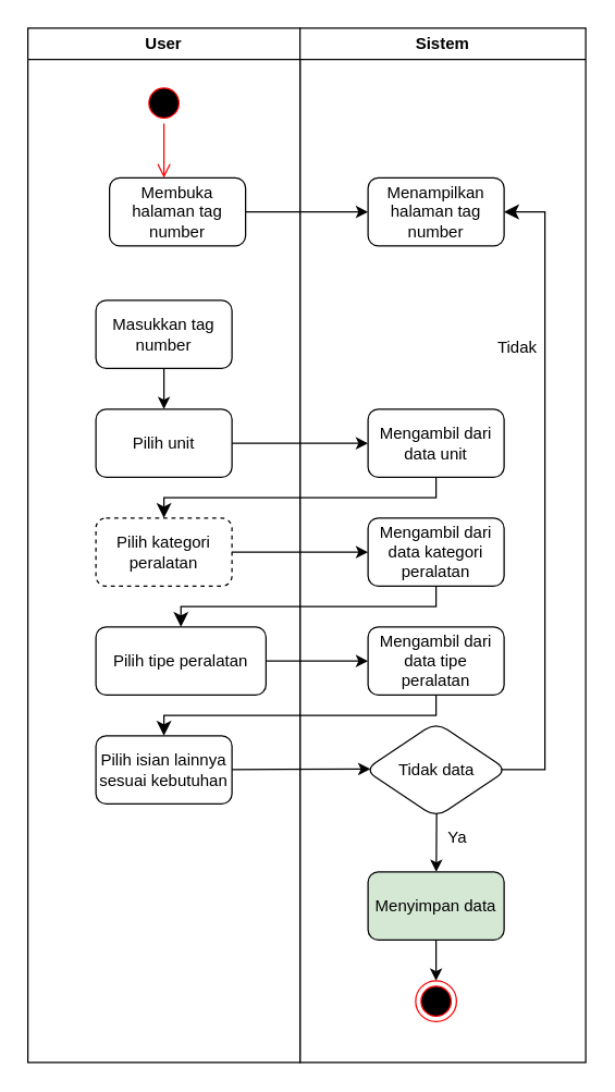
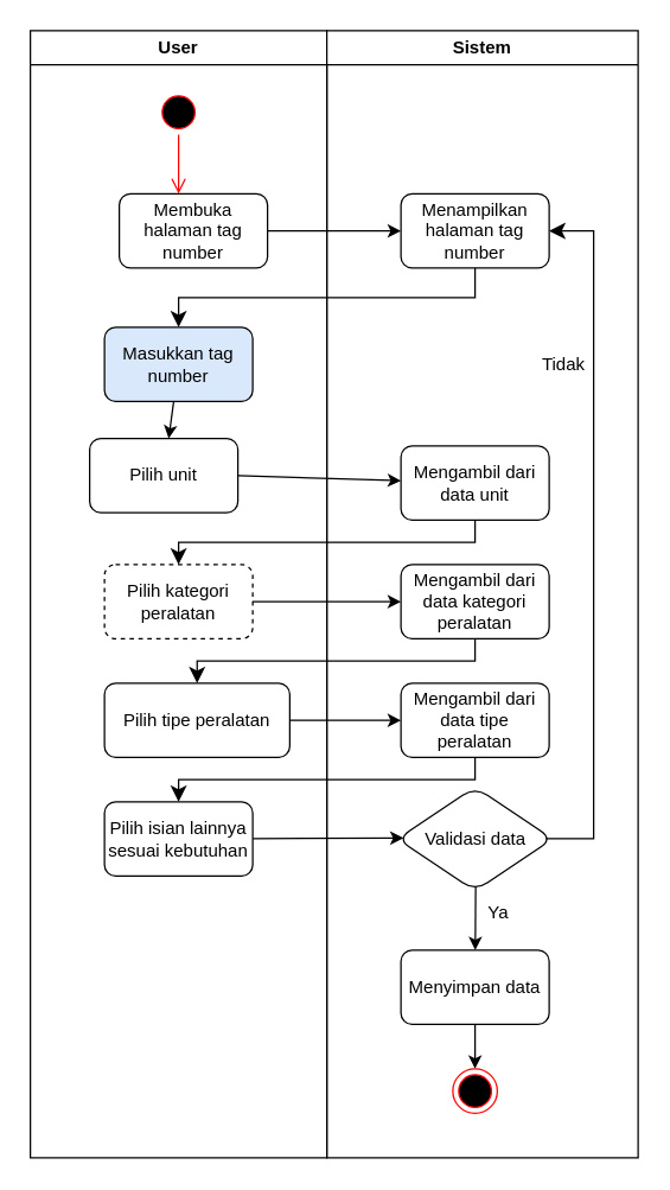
  <mxCell id="0" />
  <mxCell id="1" parent="0" />
  <mxCell id="2" value="User" style="swimlane;whiteSpace=wrap;html=1;" vertex="1" parent="1"><mxGeometry x="20" y="20" width="200" height="760" as="geometry" /></mxCell>
  <mxCell id="3" value="" style="ellipse;html=1;shape=startState;fillColor=#000000;strokeColor=#ff0000;" vertex="1" parent="2"><mxGeometry x="85" y="40" width="30" height="30" as="geometry" /></mxCell>
  <mxCell id="4" value="" style="edgeStyle=orthogonalEdgeStyle;html=1;verticalAlign=bottom;endArrow=open;endSize=8;strokeColor=#ff0000;" edge="1" parent="2" source="3"><mxGeometry relative="1" as="geometry"><mxPoint x="100" y="110" as="targetPoint" /></mxGeometry></mxCell>
  <mxCell id="5" value="Membuka halaman tag number" style="rounded=1;whiteSpace=wrap;html=1;" vertex="1" parent="2"><mxGeometry x="60" y="110" width="100" height="50" as="geometry" /></mxCell>
  <mxCell id="6" value="" style="edgeStyle=none;html=1;" edge="1" parent="2" source="7" target="8"><mxGeometry relative="1" as="geometry" /></mxCell>
- <mxCell id="7" value="Masukkan tag number" style="rounded=1;whiteSpace=wrap;html=1;" vertex="1" parent="2"><mxGeometry x="50" y="200" width="100" height="50" as="geometry" /></mxCell>
- <mxCell id="8" value="Pilih unit" style="rounded=1;whiteSpace=wrap;html=1;" vertex="1" parent="2"><mxGeometry x="50" y="280" width="100" height="50" as="geometry" /></mxCell>
+ <mxCell id="7" value="Masukkan tag number" style="rounded=1;whiteSpace=wrap;html=1;fillColor=#dae8fc;" vertex="1" parent="2"><mxGeometry x="50" y="200" width="100" height="50" as="geometry" /></mxCell>
+ <mxCell id="8" value="Pilih unit" style="rounded=1;whiteSpace=wrap;html=1;" vertex="1" parent="2"><mxGeometry x="40" y="275" width="100" height="50" as="geometry" /></mxCell>
  <mxCell id="9" value="Pilih kategori peralatan" style="rounded=1;whiteSpace=wrap;html=1;dashed=1;" vertex="1" parent="2"><mxGeometry x="50" y="360" width="100" height="50" as="geometry" /></mxCell>
  <mxCell id="10" value="Pilih tipe peralatan" style="rounded=1;whiteSpace=wrap;html=1;" vertex="1" parent="2"><mxGeometry x="50" y="440" width="125" height="50" as="geometry" /></mxCell>
  <mxCell id="11" value="Pilih isian lainnya sesuai kebutuhan" style="rounded=1;whiteSpace=wrap;html=1;" vertex="1" parent="2"><mxGeometry x="50" y="520" width="100" height="50" as="geometry" /></mxCell>
  <mxCell id="12" value="Sistem" style="swimlane;whiteSpace=wrap;html=1;" vertex="1" parent="1"><mxGeometry x="220" y="20" width="210" height="760" as="geometry" /></mxCell>
  <mxCell id="13" value="Menampilkan halaman tag number" style="rounded=1;whiteSpace=wrap;html=1;" vertex="1" parent="12"><mxGeometry x="50" y="110" width="100" height="50" as="geometry" /></mxCell>
  <mxCell id="14" value="Mengambil dari data unit" style="rounded=1;whiteSpace=wrap;html=1;" vertex="1" parent="12"><mxGeometry x="50" y="280" width="100" height="50" as="geometry" /></mxCell>
  <mxCell id="15" value="Mengambil dari data kategori peralatan" style="rounded=1;whiteSpace=wrap;html=1;" vertex="1" parent="12"><mxGeometry x="50" y="360" width="100" height="50" as="geometry" /></mxCell>
  <mxCell id="16" value="Mengambil dari data tipe peralatan" style="rounded=1;whiteSpace=wrap;html=1;" vertex="1" parent="12"><mxGeometry x="50" y="440" width="100" height="50" as="geometry" /></mxCell>
  <mxCell id="17" value="" style="edgeStyle=none;html=1;exitX=0.504;exitY=0.938;exitDx=0;exitDy=0;exitPerimeter=0;" edge="1" parent="12" source="18" target="22"><mxGeometry relative="1" as="geometry" /></mxCell>
- <mxCell id="18" value="Tidak data" style="rhombus;whiteSpace=wrap;html=1;rounded=1;" vertex="1" parent="12"><mxGeometry x="47.5" y="510" width="105" height="70" as="geometry" /></mxCell>
+ <mxCell id="18" value="Validasi data" style="rhombus;whiteSpace=wrap;html=1;rounded=1;" vertex="1" parent="12"><mxGeometry x="47.5" y="510" width="105" height="70" as="geometry" /></mxCell>
  <mxCell id="19" value="" style="edgeStyle=elbowEdgeStyle;elbow=vertical;endArrow=classic;html=1;curved=0;rounded=0;endSize=8;startSize=8;entryX=1;entryY=0.5;entryDx=0;entryDy=0;exitX=0.956;exitY=0.498;exitDx=0;exitDy=0;exitPerimeter=0;" edge="1" parent="12" source="18" target="13"><mxGeometry width="50" height="50" relative="1" as="geometry"><mxPoint x="-30" y="570" as="sourcePoint" /><mxPoint x="180" y="450" as="targetPoint" /><Array as="points"><mxPoint x="180" y="340" /></Array></mxGeometry></mxCell>
- <mxCell id="20" value="Tidak" style="text;html=1;align=center;verticalAlign=middle;whiteSpace=wrap;rounded=0;" vertex="1" parent="12"><mxGeometry x="130" y="220" width="60" height="30" as="geometry" /></mxCell>
+ <mxCell id="20" value="Tidak" style="text;html=1;align=center;verticalAlign=middle;whiteSpace=wrap;rounded=0;" vertex="1" parent="12"><mxGeometry x="130" y="210" width="60" height="30" as="geometry" /></mxCell>
  <mxCell id="21" value="" style="edgeStyle=none;html=1;" edge="1" parent="12" source="22" target="24"><mxGeometry relative="1" as="geometry" /></mxCell>
- <mxCell id="22" value="Menyimpan data" style="rounded=1;whiteSpace=wrap;html=1;fillColor=#d5e8d4;" vertex="1" parent="12"><mxGeometry x="50" y="620" width="100" height="50" as="geometry" /></mxCell>
+ <mxCell id="22" value="Menyimpan data" style="rounded=1;whiteSpace=wrap;html=1;" vertex="1" parent="12"><mxGeometry x="50" y="620" width="100" height="50" as="geometry" /></mxCell>
  <mxCell id="23" value="Ya" style="text;html=1;align=center;verticalAlign=middle;whiteSpace=wrap;rounded=0;" vertex="1" parent="12"><mxGeometry x="85.5" y="580" width="60" height="30" as="geometry" /></mxCell>
  <mxCell id="24" value="" style="ellipse;html=1;shape=endState;fillColor=#000000;strokeColor=#ff0000;" vertex="1" parent="12"><mxGeometry x="85" y="700" width="30" height="30" as="geometry" /></mxCell>
  <mxCell id="25" value="" style="endArrow=classic;html=1;exitX=1;exitY=0.5;exitDx=0;exitDy=0;entryX=0;entryY=0.5;entryDx=0;entryDy=0;" edge="1" parent="1" source="5" target="13"><mxGeometry width="50" height="50" relative="1" as="geometry"><mxPoint x="350" y="180" as="sourcePoint" /><mxPoint x="250" y="155" as="targetPoint" /></mxGeometry></mxCell>
+ <mxCell id="26" value="" style="edgeStyle=elbowEdgeStyle;elbow=vertical;endArrow=classic;html=1;curved=0;rounded=0;endSize=8;startSize=8;entryX=0.5;entryY=0;entryDx=0;entryDy=0;exitX=0.5;exitY=1;exitDx=0;exitDy=0;" edge="1" parent="1" source="13" target="7"><mxGeometry width="50" height="50" relative="1" as="geometry"><mxPoint x="200" y="220" as="sourcePoint" /><mxPoint x="250" y="170" as="targetPoint" /></mxGeometry></mxCell>
  <mxCell id="27" value="" style="edgeStyle=none;html=1;exitX=1;exitY=0.5;exitDx=0;exitDy=0;" edge="1" parent="1" source="8" target="14"><mxGeometry relative="1" as="geometry" /></mxCell>
  <mxCell id="28" value="" style="edgeStyle=none;html=1;" edge="1" parent="1" source="9" target="15"><mxGeometry relative="1" as="geometry" /></mxCell>
  <mxCell id="29" value="" style="edgeStyle=none;html=1;" edge="1" parent="1" source="10" target="16"><mxGeometry relative="1" as="geometry" /></mxCell>
  <mxCell id="30" value="" style="edgeStyle=none;html=1;entryX=0.04;entryY=0.491;entryDx=0;entryDy=0;entryPerimeter=0;" edge="1" parent="1" source="11" target="18"><mxGeometry relative="1" as="geometry" /></mxCell>
  <mxCell id="31" value="" style="edgeStyle=elbowEdgeStyle;elbow=vertical;endArrow=classic;html=1;curved=0;rounded=0;endSize=8;startSize=8;exitX=0.5;exitY=1;exitDx=0;exitDy=0;entryX=0.5;entryY=0;entryDx=0;entryDy=0;" edge="1" parent="1" source="14" target="9"><mxGeometry width="50" height="50" relative="1" as="geometry"><mxPoint x="270" y="550" as="sourcePoint" /><mxPoint x="320" y="500" as="targetPoint" /></mxGeometry></mxCell>
  <mxCell id="32" value="" style="edgeStyle=elbowEdgeStyle;elbow=vertical;endArrow=classic;html=1;curved=0;rounded=0;endSize=8;startSize=8;entryX=0.5;entryY=0;entryDx=0;entryDy=0;exitX=0.5;exitY=1;exitDx=0;exitDy=0;" edge="1" parent="1" source="15" target="10"><mxGeometry width="50" height="50" relative="1" as="geometry"><mxPoint x="270" y="480" as="sourcePoint" /><mxPoint x="320" y="430" as="targetPoint" /></mxGeometry></mxCell>
  <mxCell id="33" value="" style="edgeStyle=elbowEdgeStyle;elbow=vertical;endArrow=classic;html=1;curved=0;rounded=0;endSize=8;startSize=8;entryX=0.5;entryY=0;entryDx=0;entryDy=0;exitX=0.5;exitY=1;exitDx=0;exitDy=0;" edge="1" parent="1" source="16" target="11"><mxGeometry width="50" height="50" relative="1" as="geometry"><mxPoint x="270" y="560" as="sourcePoint" /><mxPoint x="320" y="510" as="targetPoint" /></mxGeometry></mxCell>
